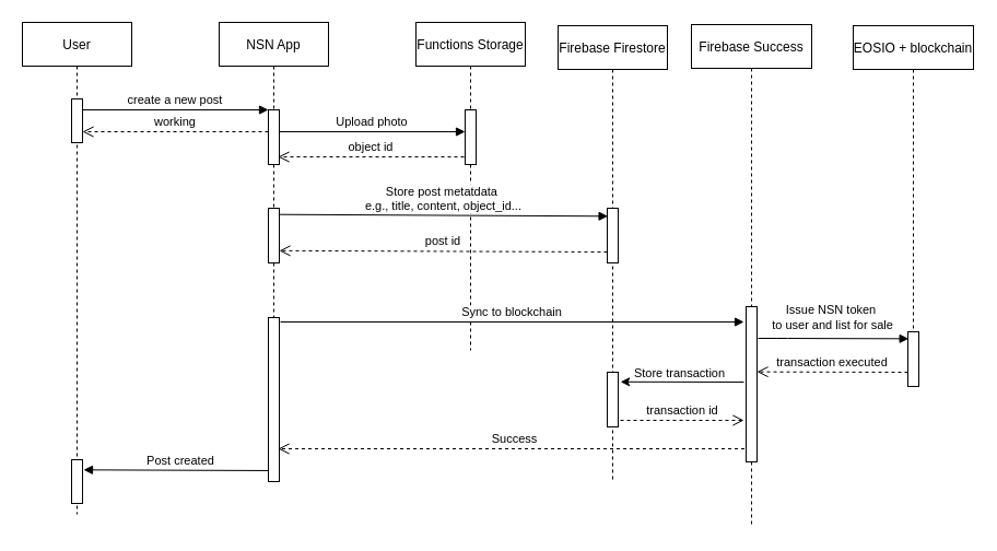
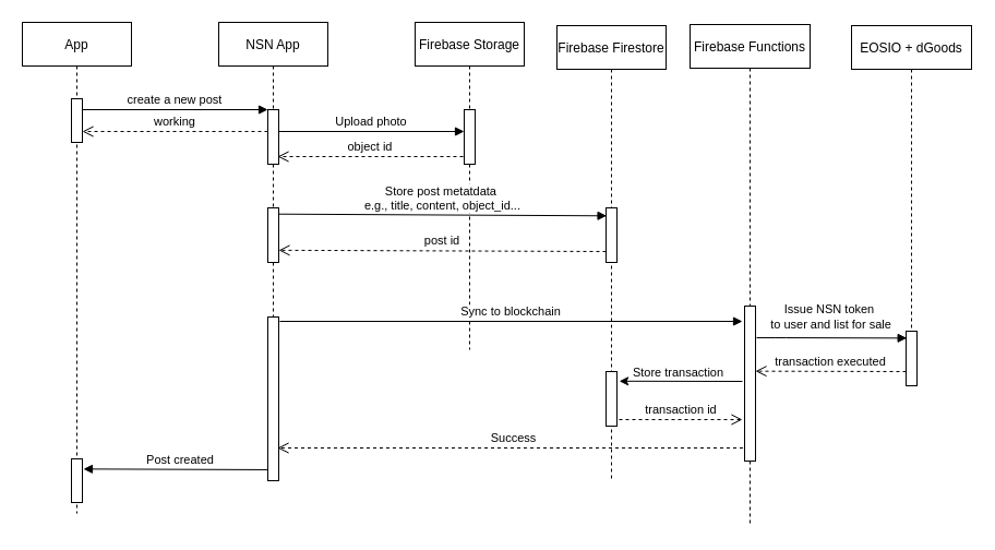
  <mxCell id="0" />
  <mxCell id="1" parent="0" />
- <mxCell id="2" value="User" style="shape=umlLifeline;perimeter=lifelinePerimeter;container=1;collapsible=0;recursiveResize=0;rounded=0;shadow=0;strokeWidth=1;" parent="1" vertex="1"><mxGeometry x="20" y="20" width="100" height="450" as="geometry" /></mxCell>
+ <mxCell id="2" value="App" style="shape=umlLifeline;perimeter=lifelinePerimeter;container=1;collapsible=0;recursiveResize=0;rounded=0;shadow=0;strokeWidth=1;" parent="1" vertex="1"><mxGeometry x="20" y="20" width="100" height="450" as="geometry" /></mxCell>
  <mxCell id="3" value="" style="points=[];perimeter=orthogonalPerimeter;rounded=0;shadow=0;strokeWidth=1;" parent="2" vertex="1"><mxGeometry x="45" y="70" width="10" height="40" as="geometry" /></mxCell>
  <mxCell id="4" value="" style="points=[];perimeter=orthogonalPerimeter;rounded=0;shadow=0;strokeWidth=1;" vertex="1" parent="2"><mxGeometry x="45" y="400" width="10" height="40" as="geometry" /></mxCell>
  <mxCell id="5" value="NSN App" style="shape=umlLifeline;perimeter=lifelinePerimeter;container=1;collapsible=0;recursiveResize=0;rounded=0;shadow=0;strokeWidth=1;" parent="1" vertex="1"><mxGeometry x="200" y="20" width="100" height="400" as="geometry" /></mxCell>
  <mxCell id="6" value="" style="points=[];perimeter=orthogonalPerimeter;rounded=0;shadow=0;strokeWidth=1;" parent="5" vertex="1"><mxGeometry x="45" y="80" width="10" height="50" as="geometry" /></mxCell>
  <mxCell id="7" value="" style="points=[];perimeter=orthogonalPerimeter;rounded=0;shadow=0;strokeWidth=1;" vertex="1" parent="5"><mxGeometry x="45" y="170" width="10" height="50" as="geometry" /></mxCell>
  <mxCell id="8" value="create a new post" style="verticalAlign=bottom;endArrow=block;entryX=0;entryY=0;shadow=0;strokeWidth=1;" parent="1" source="3" target="6" edge="1"><mxGeometry relative="1" as="geometry"><mxPoint x="175" y="100" as="sourcePoint" /></mxGeometry></mxCell>
- <mxCell id="9" value="Functions Storage" style="shape=umlLifeline;perimeter=lifelinePerimeter;container=1;collapsible=0;recursiveResize=0;rounded=0;shadow=0;strokeWidth=1;" vertex="1" parent="1"><mxGeometry x="380" y="20" width="100" height="300" as="geometry" /></mxCell>
+ <mxCell id="9" value="Firebase Storage" style="shape=umlLifeline;perimeter=lifelinePerimeter;container=1;collapsible=0;recursiveResize=0;rounded=0;shadow=0;strokeWidth=1;" vertex="1" parent="1"><mxGeometry x="380" y="20" width="100" height="300" as="geometry" /></mxCell>
  <mxCell id="10" value="" style="points=[];perimeter=orthogonalPerimeter;rounded=0;shadow=0;strokeWidth=1;" vertex="1" parent="9"><mxGeometry x="45" y="80" width="10" height="50" as="geometry" /></mxCell>
  <mxCell id="11" value="Upload photo" style="verticalAlign=bottom;endArrow=block;entryX=0;entryY=0;shadow=0;strokeWidth=1;" edge="1" parent="1"><mxGeometry relative="1" as="geometry"><mxPoint x="255" y="120" as="sourcePoint" /><mxPoint x="425" y="120" as="targetPoint" /></mxGeometry></mxCell>
  <mxCell id="12" value="Success" style="verticalAlign=bottom;endArrow=open;dashed=1;endSize=8;shadow=0;strokeWidth=1;" edge="1" parent="1" source="18"><mxGeometry relative="1" as="geometry"><mxPoint x="254" y="410" as="targetPoint" /><mxPoint x="424" y="410" as="sourcePoint" /></mxGeometry></mxCell>
  <mxCell id="13" value="Firebase Firestore" style="shape=umlLifeline;perimeter=lifelinePerimeter;container=1;collapsible=0;recursiveResize=0;rounded=0;shadow=0;strokeWidth=1;" vertex="1" parent="1"><mxGeometry x="510" y="23" width="100" height="417" as="geometry" /></mxCell>
  <mxCell id="14" value="" style="points=[];perimeter=orthogonalPerimeter;rounded=0;shadow=0;strokeWidth=1;" vertex="1" parent="13"><mxGeometry x="45" y="167" width="10" height="50" as="geometry" /></mxCell>
  <mxCell id="15" value="" style="points=[];perimeter=orthogonalPerimeter;rounded=0;shadow=0;strokeWidth=1;" vertex="1" parent="13"><mxGeometry x="45" y="317" width="10" height="50" as="geometry" /></mxCell>
  <mxCell id="16" value="Store post metatdata &#10;e.g., title, content, object_id..." style="verticalAlign=bottom;endArrow=block;shadow=0;strokeWidth=1;entryX=0.057;entryY=0.146;entryDx=0;entryDy=0;entryPerimeter=0;exitX=0.943;exitY=0.114;exitDx=0;exitDy=0;exitPerimeter=0;" edge="1" parent="1" source="7" target="14"><mxGeometry relative="1" as="geometry"><mxPoint x="255" y="180" as="sourcePoint" /><mxPoint x="550" y="180" as="targetPoint" /></mxGeometry></mxCell>
  <mxCell id="17" value="post id" style="verticalAlign=bottom;endArrow=open;dashed=1;endSize=8;shadow=0;strokeWidth=1;exitX=0;exitY=0.8;exitDx=0;exitDy=0;exitPerimeter=0;entryX=1;entryY=0.777;entryDx=0;entryDy=0;entryPerimeter=0;" edge="1" parent="1" source="14" target="7"><mxGeometry relative="1" as="geometry"><mxPoint x="270" y="230" as="targetPoint" /><mxPoint x="550" y="230" as="sourcePoint" /></mxGeometry></mxCell>
- <mxCell id="18" value="Firebase Success" style="shape=umlLifeline;perimeter=lifelinePerimeter;container=1;collapsible=0;recursiveResize=0;rounded=0;shadow=0;strokeWidth=1;" vertex="1" parent="1"><mxGeometry x="632" y="22" width="110" height="460" as="geometry" /></mxCell>
+ <mxCell id="18" value="Firebase Functions" style="shape=umlLifeline;perimeter=lifelinePerimeter;container=1;collapsible=0;recursiveResize=0;rounded=0;shadow=0;strokeWidth=1;" vertex="1" parent="1"><mxGeometry x="632" y="22" width="110" height="460" as="geometry" /></mxCell>
  <mxCell id="19" value="" style="points=[];perimeter=orthogonalPerimeter;rounded=0;shadow=0;strokeWidth=1;" vertex="1" parent="18"><mxGeometry x="50" y="258" width="10" height="142" as="geometry" /></mxCell>
- <mxCell id="20" value="EOSIO + blockchain" style="shape=umlLifeline;perimeter=lifelinePerimeter;container=1;collapsible=0;recursiveResize=0;rounded=0;shadow=0;strokeWidth=1;" vertex="1" parent="1"><mxGeometry x="780" y="23" width="110" height="330" as="geometry" /></mxCell>
+ <mxCell id="20" value="EOSIO + dGoods" style="shape=umlLifeline;perimeter=lifelinePerimeter;container=1;collapsible=0;recursiveResize=0;rounded=0;shadow=0;strokeWidth=1;" vertex="1" parent="1"><mxGeometry x="780" y="23" width="110" height="330" as="geometry" /></mxCell>
  <mxCell id="21" value="" style="points=[];perimeter=orthogonalPerimeter;rounded=0;shadow=0;strokeWidth=1;" vertex="1" parent="20"><mxGeometry x="50" y="280" width="10" height="50" as="geometry" /></mxCell>
  <mxCell id="22" value="Sync to blockchain" style="verticalAlign=bottom;endArrow=block;shadow=0;strokeWidth=1;exitX=0.943;exitY=0.114;exitDx=0;exitDy=0;exitPerimeter=0;" edge="1" parent="1"><mxGeometry relative="1" as="geometry"><mxPoint x="256" y="294" as="sourcePoint" /><mxPoint x="680" y="294" as="targetPoint" /></mxGeometry></mxCell>
  <mxCell id="23" value="" style="verticalAlign=bottom;endArrow=block;shadow=0;strokeWidth=1;entryX=0.067;entryY=0.127;entryDx=0;entryDy=0;entryPerimeter=0;" edge="1" parent="1" target="21"><mxGeometry x="-0.199" y="35" relative="1" as="geometry"><mxPoint x="693" y="309" as="sourcePoint" /><mxPoint x="860" y="310" as="targetPoint" /><Array as="points"><mxPoint x="710" y="309" /></Array><mxPoint as="offset" /></mxGeometry></mxCell>
  <mxCell id="24" value="Issue NSN token&amp;nbsp;&lt;br style=&quot;padding: 0px ; margin: 0px&quot;&gt;to user and list for sale" style="edgeLabel;html=1;align=center;verticalAlign=middle;resizable=0;points=[];" vertex="1" connectable="0" parent="23"><mxGeometry x="-0.262" y="-1" relative="1" as="geometry"><mxPoint x="16.01" y="-20.1" as="offset" /></mxGeometry></mxCell>
  <mxCell id="25" value="transaction executed" style="verticalAlign=bottom;endArrow=open;dashed=1;endSize=8;exitX=0;exitY=0.95;shadow=0;strokeWidth=1;entryX=1;entryY=0.42;entryDx=0;entryDy=0;entryPerimeter=0;" edge="1" parent="1" target="19"><mxGeometry relative="1" as="geometry"><mxPoint x="700" y="340" as="targetPoint" /><mxPoint x="830" y="340" as="sourcePoint" /></mxGeometry></mxCell>
  <mxCell id="26" value="" style="endArrow=classic;html=1;entryX=1.214;entryY=0.176;entryDx=0;entryDy=0;entryPerimeter=0;" edge="1" parent="1" target="15"><mxGeometry width="50" height="50" relative="1" as="geometry"><mxPoint x="680" y="349" as="sourcePoint" /><mxPoint x="640" y="340" as="targetPoint" /></mxGeometry></mxCell>
  <mxCell id="27" value="Store transaction" style="edgeLabel;html=1;align=center;verticalAlign=middle;resizable=0;points=[];" vertex="1" connectable="0" parent="26"><mxGeometry x="0.266" relative="1" as="geometry"><mxPoint x="11.43" y="-8.87" as="offset" /></mxGeometry></mxCell>
  <mxCell id="28" value="transaction id" style="verticalAlign=bottom;endArrow=open;dashed=1;endSize=8;shadow=0;strokeWidth=1;" edge="1" parent="1"><mxGeometry relative="1" as="geometry"><mxPoint x="680" y="384" as="targetPoint" /><mxPoint x="566.997" y="384" as="sourcePoint" /></mxGeometry></mxCell>
  <mxCell id="29" value="object id" style="verticalAlign=bottom;endArrow=open;dashed=1;endSize=8;exitX=0;exitY=0.95;shadow=0;strokeWidth=1;" edge="1" parent="1"><mxGeometry relative="1" as="geometry"><mxPoint x="254" y="143" as="targetPoint" /><mxPoint x="424" y="143" as="sourcePoint" /></mxGeometry></mxCell>
  <mxCell id="30" value="Post created" style="verticalAlign=bottom;endArrow=block;shadow=0;strokeWidth=1;entryX=1.1;entryY=0.233;entryDx=0;entryDy=0;entryPerimeter=0;" edge="1" parent="1" target="4"><mxGeometry relative="1" as="geometry"><mxPoint x="255" y="430" as="sourcePoint" /><mxPoint x="80" y="430" as="targetPoint" /></mxGeometry></mxCell>
  <mxCell id="31" value="" style="points=[];perimeter=orthogonalPerimeter;rounded=0;shadow=0;strokeWidth=1;" vertex="1" parent="1"><mxGeometry x="245" y="290" width="10" height="150" as="geometry" /></mxCell>
  <mxCell id="32" value="working" style="verticalAlign=bottom;endArrow=open;dashed=1;endSize=8;exitX=0;exitY=0.95;shadow=0;strokeWidth=1;" edge="1" parent="1"><mxGeometry relative="1" as="geometry"><mxPoint x="75" y="120" as="targetPoint" /><mxPoint x="245" y="120" as="sourcePoint" /></mxGeometry></mxCell>
